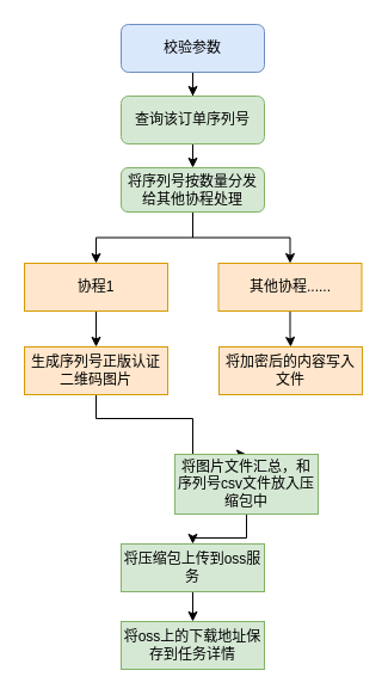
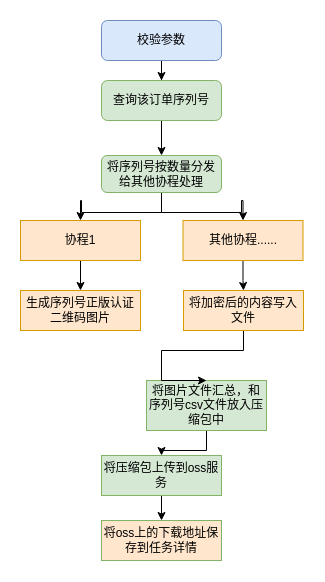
  <mxCell id="0" />
  <mxCell id="1" parent="0" />
  <mxCell id="2" value="" style="edgeStyle=orthogonalEdgeStyle;rounded=0;orthogonalLoop=1;jettySize=auto;html=1;" edge="1" parent="1" source="3" target="5"><mxGeometry relative="1" as="geometry" /></mxCell>
  <mxCell id="3" value="校验参数" style="rounded=1;whiteSpace=wrap;html=1;fontSize=12;glass=0;strokeWidth=1;shadow=0;fillColor=#dae8fc;strokeColor=#6c8ebf;" vertex="1" parent="1"><mxGeometry x="101" y="20" width="120" height="40" as="geometry" /></mxCell>
  <mxCell id="4" style="edgeStyle=orthogonalEdgeStyle;rounded=0;orthogonalLoop=1;jettySize=auto;html=1;exitX=0.5;exitY=1;exitDx=0;exitDy=0;entryX=0.5;entryY=0;entryDx=0;entryDy=0;" edge="1" parent="1" source="5" target="8"><mxGeometry relative="1" as="geometry" /></mxCell>
  <mxCell id="5" value="查询该订单序列号" style="rounded=1;whiteSpace=wrap;html=1;fillColor=#d5e8d4;strokeColor=#82b366;" vertex="1" parent="1"><mxGeometry x="101" y="80" width="120" height="40" as="geometry" /></mxCell>
  <mxCell id="6" style="edgeStyle=orthogonalEdgeStyle;rounded=0;orthogonalLoop=1;jettySize=auto;html=1;exitX=0.5;exitY=1;exitDx=0;exitDy=0;entryX=0.5;entryY=0;entryDx=0;entryDy=0;" edge="1" parent="1" source="8" target="21"><mxGeometry relative="1" as="geometry" /></mxCell>
  <mxCell id="7" style="edgeStyle=orthogonalEdgeStyle;rounded=0;orthogonalLoop=1;jettySize=auto;html=1;exitX=0.5;exitY=1;exitDx=0;exitDy=0;" edge="1" parent="1" source="8" target="10"><mxGeometry relative="1" as="geometry" /></mxCell>
- <mxCell id="8" value="将序列号按数量分发给其他协程处理" style="rounded=1;whiteSpace=wrap;html=1;fillColor=#d5e8d4;strokeColor=#82b366;" vertex="1" parent="1"><mxGeometry x="101" y="140" width="120" height="37" as="geometry" /></mxCell>
+ <mxCell id="8" value="将序列号按数量分发给其他协程处理" style="rounded=1;whiteSpace=wrap;html=1;fillColor=#d5e8d4;strokeColor=#82b366;" vertex="1" parent="1"><mxGeometry x="101" y="155" width="120" height="37" as="geometry" /></mxCell>
  <mxCell id="9" style="edgeStyle=orthogonalEdgeStyle;rounded=0;orthogonalLoop=1;jettySize=auto;html=1;exitX=0.5;exitY=1;exitDx=0;exitDy=0;" edge="1" parent="1" source="10" target="19"><mxGeometry relative="1" as="geometry"><mxPoint x="243" y="280" as="targetPoint" /></mxGeometry></mxCell>
  <mxCell id="10" value="其他协程......" style="rounded=0;whiteSpace=wrap;html=1;fillColor=#ffe6cc;strokeColor=#d79b00;" vertex="1" parent="1"><mxGeometry x="182.5" y="220" width="120" height="40" as="geometry" /></mxCell>
- <mxCell id="11" style="edgeStyle=orthogonalEdgeStyle;rounded=0;orthogonalLoop=1;jettySize=auto;html=1;entryX=0.5;entryY=0;entryDx=0;entryDy=0;exitX=0.5;exitY=1;exitDx=0;exitDy=0;" edge="1" parent="1" source="12" target="14"><mxGeometry relative="1" as="geometry"><Array as="points"><mxPoint x="80" y="350" /><mxPoint x="161" y="350" /></Array></mxGeometry></mxCell>
  <mxCell id="12" value="生成序列号正版认证二维码图片" style="rounded=0;whiteSpace=wrap;html=1;fillColor=#ffe6cc;strokeColor=#d79b00;" vertex="1" parent="1"><mxGeometry x="20" y="290" width="120" height="40" as="geometry" /></mxCell>
  <mxCell id="13" value="" style="edgeStyle=orthogonalEdgeStyle;rounded=0;orthogonalLoop=1;jettySize=auto;html=1;" edge="1" parent="1" source="14" target="16"><mxGeometry relative="1" as="geometry" /></mxCell>
  <mxCell id="14" value="将图片文件汇总，和序列号csv文件放入压缩包中" style="rounded=0;whiteSpace=wrap;html=1;fillColor=#d5e8d4;strokeColor=#82b366;" vertex="1" parent="1"><mxGeometry x="146" y="380" width="120" height="50" as="geometry" /></mxCell>
  <mxCell id="15" value="" style="edgeStyle=orthogonalEdgeStyle;rounded=0;orthogonalLoop=1;jettySize=auto;html=1;" edge="1" parent="1" source="16" target="17"><mxGeometry relative="1" as="geometry" /></mxCell>
  <mxCell id="16" value="将压缩包上传到oss服务" style="rounded=0;whiteSpace=wrap;html=1;fillColor=#d5e8d4;strokeColor=#82b366;" vertex="1" parent="1"><mxGeometry x="101" y="455" width="120" height="40" as="geometry" /></mxCell>
- <mxCell id="17" value="将oss上的下载地址保存到任务详情" style="rounded=0;whiteSpace=wrap;html=1;fillColor=#d5e8d4;strokeColor=#82b366;" vertex="1" parent="1"><mxGeometry x="101" y="520" width="120" height="40" as="geometry" /></mxCell>
+ <mxCell id="17" value="将oss上的下载地址保存到任务详情" style="rounded=0;whiteSpace=wrap;html=1;fillColor=#ffe6cc;strokeColor=#82b366;" vertex="1" parent="1"><mxGeometry x="101" y="520" width="120" height="40" as="geometry" /></mxCell>
+ <mxCell id="18" style="edgeStyle=orthogonalEdgeStyle;rounded=0;orthogonalLoop=1;jettySize=auto;html=1;exitX=0.5;exitY=1;exitDx=0;exitDy=0;entryX=0.5;entryY=0;entryDx=0;entryDy=0;" edge="1" parent="1" source="19" target="14"><mxGeometry relative="1" as="geometry"><Array as="points"><mxPoint x="243" y="350" /><mxPoint x="161" y="350" /></Array></mxGeometry></mxCell>
  <mxCell id="19" value="将加密后的内容写入文件" style="rounded=0;whiteSpace=wrap;html=1;fillColor=#ffe6cc;strokeColor=#d79b00;" vertex="1" parent="1"><mxGeometry x="183" y="290" width="120" height="40" as="geometry" /></mxCell>
  <mxCell id="20" style="edgeStyle=orthogonalEdgeStyle;rounded=0;orthogonalLoop=1;jettySize=auto;html=1;exitX=0.5;exitY=1;exitDx=0;exitDy=0;" edge="1" parent="1" source="21" target="12"><mxGeometry relative="1" as="geometry"><mxPoint x="90" y="320" as="targetPoint" /></mxGeometry></mxCell>
  <mxCell id="21" value="协程1" style="rounded=0;whiteSpace=wrap;html=1;fillColor=#ffe6cc;strokeColor=#d79b00;" vertex="1" parent="1"><mxGeometry x="20" y="220" width="120" height="40" as="geometry" /></mxCell>
